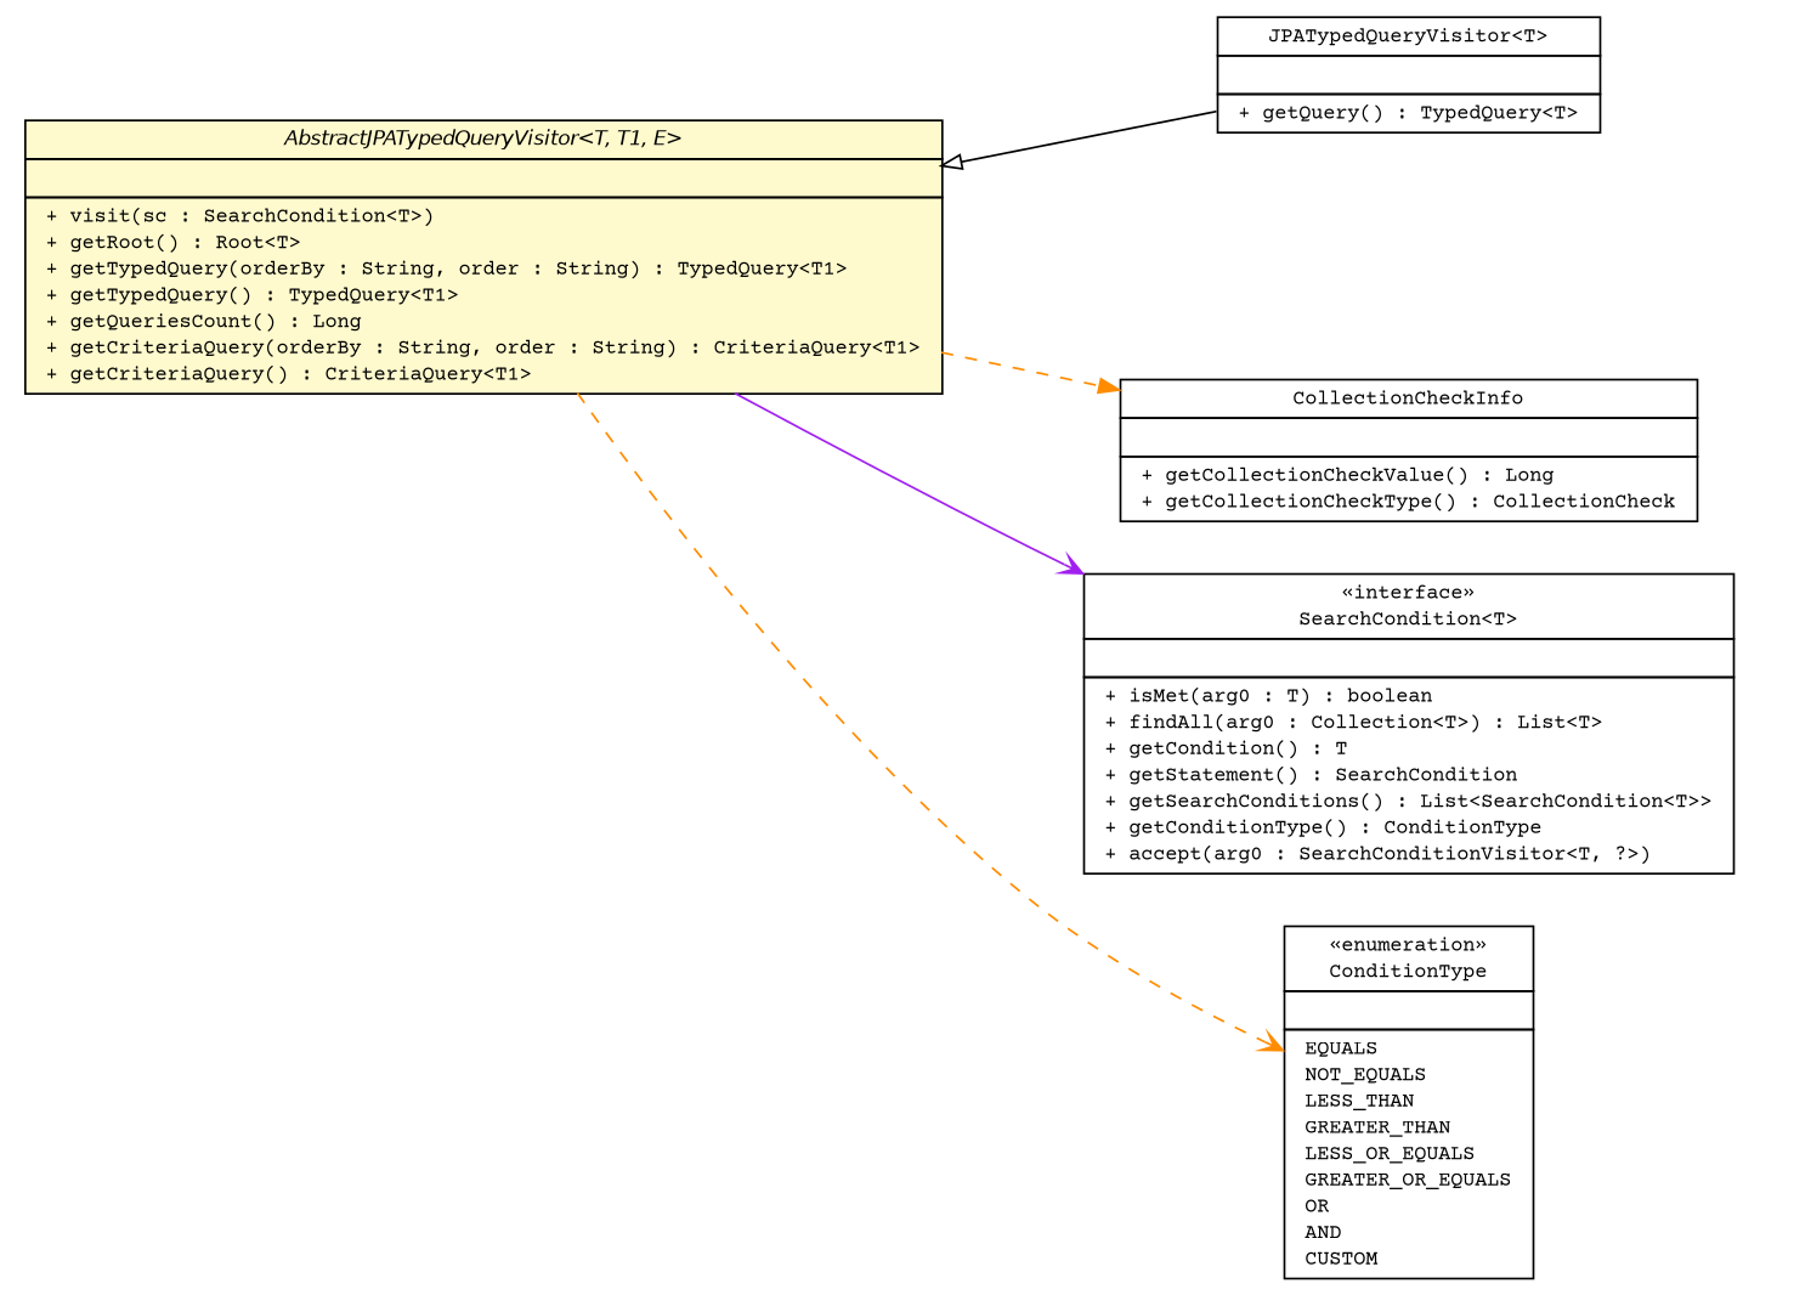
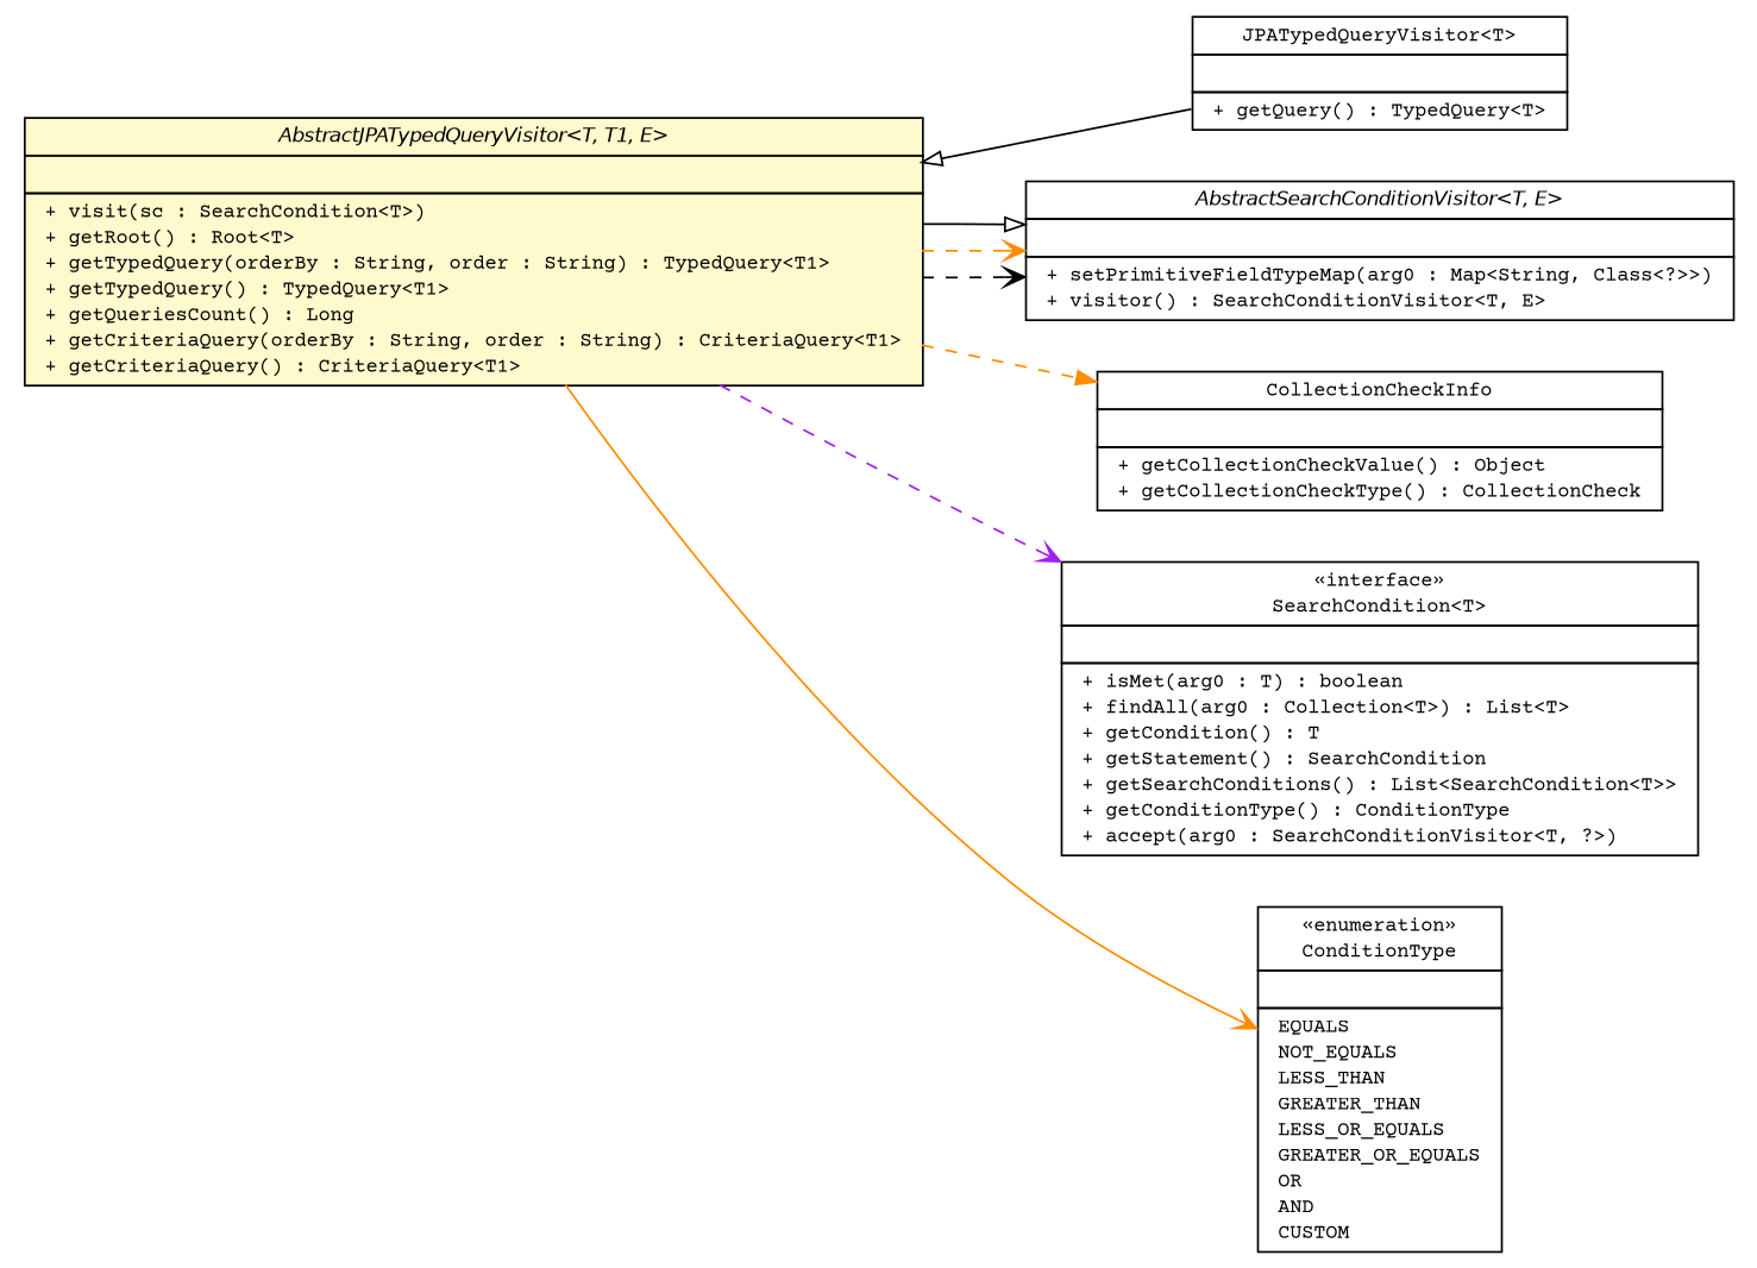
  digraph {
    fontname="Courier Prime"
    nodesep=0.25
    rankdir=LR
    ranksep=0.5
    node [fontcolor=black fontname="Courier Prime" fontsize=10.0 shape=plaintext]
    edge [color=black fontname="Courier Prime" fontsize=10.0 headport=p labelfontname=Helvetica labelfontsize=10 tailport=p arrowhead=open fontcolor=black style=dashed]
    n1 [label=<<table title="org.apache.cxf.jaxrs.ext.search.jpa.JPATypedQueryVisitor" border="0" cellborder="1" cellspacing="0" cellpadding="2" port="p" href="./JPATypedQueryVisitor.html"> 		<tr><td><table border="0" cellspacing="0" cellpadding="1"> <tr><td align="center" balign="center"> JPATypedQueryVisitor&lt;T&gt; </td></tr> 		</table></td></tr> 		<tr><td><table border="0" cellspacing="0" cellpadding="1"> <tr><td align="left" balign="left">  </td></tr> 		</table></td></tr> 		<tr><td><table border="0" cellspacing="0" cellpadding="1"> <tr><td align="left" balign="left"> + getQuery() : TypedQuery&lt;T&gt; </td></tr> 		</table></td></tr> 		</table>>]
    n2 [label=<<table title="org.apache.cxf.jaxrs.ext.search.jpa.AbstractJPATypedQueryVisitor" border="0" cellborder="1" cellspacing="0" cellpadding="2" port="p" bgcolor="lemonChiffon" href="./AbstractJPATypedQueryVisitor.html"> 		<tr><td><table border="0" cellspacing="0" cellpadding="1"> <tr><td align="center" balign="center"><font face="Helvetica-Oblique"> AbstractJPATypedQueryVisitor&lt;T, T1, E&gt; </font></td></tr> 		</table></td></tr> 		<tr><td><table border="0" cellspacing="0" cellpadding="1"> <tr><td align="left" balign="left">  </td></tr> 		</table></td></tr> 		<tr><td><table border="0" cellspacing="0" cellpadding="1"> <tr><td align="left" balign="left"> + visit(sc : SearchCondition&lt;T&gt;) </td></tr> <tr><td align="left" balign="left"> + getRoot() : Root&lt;T&gt; </td></tr> <tr><td align="left" balign="left"> + getTypedQuery(orderBy : String, order : String) : TypedQuery&lt;T1&gt; </td></tr> <tr><td align="left" balign="left"> + getTypedQuery() : TypedQuery&lt;T1&gt; </td></tr> <tr><td align="left" balign="left"> + getQueriesCount() : Long </td></tr> <tr><td align="left" balign="left"> + getCriteriaQuery(orderBy : String, order : String) : CriteriaQuery&lt;T1&gt; </td></tr> <tr><td align="left" balign="left"> + getCriteriaQuery() : CriteriaQuery&lt;T1&gt; </td></tr> 		</table></td></tr> 		</table>>]
-   n4 [label=<<table title="org.apache.cxf.jaxrs.ext.search.collections.CollectionCheckInfo" border="0" cellborder="1" cellspacing="0" cellpadding="2" port="p" href="http://java.sun.com/j2se/1.4.2/docs/api/org/apache/cxf/jaxrs/ext/search/collections/CollectionCheckInfo.html"> 		<tr><td><table border="0" cellspacing="0" cellpadding="1"> <tr><td align="center" balign="center"> CollectionCheckInfo </td></tr> 		</table></td></tr> 		<tr><td><table border="0" cellspacing="0" cellpadding="1"> <tr><td align="left" balign="left">  </td></tr> 		</table></td></tr> 		<tr><td><table border="0" cellspacing="0" cellpadding="1"> <tr><td align="left" balign="left"> + getCollectionCheckValue() : Long </td></tr> <tr><td align="left" balign="left"> + getCollectionCheckType() : CollectionCheck </td></tr> 		</table></td></tr> 		</table>>]
+   n3 [label=<<table title="org.apache.cxf.jaxrs.ext.search.visitor.AbstractSearchConditionVisitor" border="0" cellborder="1" cellspacing="0" cellpadding="2" port="p" href="http://java.sun.com/j2se/1.4.2/docs/api/org/apache/cxf/jaxrs/ext/search/visitor/AbstractSearchConditionVisitor.html"> 		<tr><td><table border="0" cellspacing="0" cellpadding="1"> <tr><td align="center" balign="center"><font face="Helvetica-Oblique"> AbstractSearchConditionVisitor&lt;T, E&gt; </font></td></tr> 		</table></td></tr> 		<tr><td><table border="0" cellspacing="0" cellpadding="1"> <tr><td align="left" balign="left">  </td></tr> 		</table></td></tr> 		<tr><td><table border="0" cellspacing="0" cellpadding="1"> <tr><td align="left" balign="left"> + setPrimitiveFieldTypeMap(arg0 : Map&lt;String, Class&lt;?&gt;&gt;) </td></tr> <tr><td align="left" balign="left"> + visitor() : SearchConditionVisitor&lt;T, E&gt; </td></tr> 		</table></td></tr> 		</table>>]
+   n4 [label=<<table title="org.apache.cxf.jaxrs.ext.search.collections.CollectionCheckInfo" border="0" cellborder="1" cellspacing="0" cellpadding="2" port="p" href="http://java.sun.com/j2se/1.4.2/docs/api/org/apache/cxf/jaxrs/ext/search/collections/CollectionCheckInfo.html"> 		<tr><td><table border="0" cellspacing="0" cellpadding="1"> <tr><td align="center" balign="center"> CollectionCheckInfo </td></tr> 		</table></td></tr> 		<tr><td><table border="0" cellspacing="0" cellpadding="1"> <tr><td align="left" balign="left">  </td></tr> 		</table></td></tr> 		<tr><td><table border="0" cellspacing="0" cellpadding="1"> <tr><td align="left" balign="left"> + getCollectionCheckValue() : Object </td></tr> <tr><td align="left" balign="left"> + getCollectionCheckType() : CollectionCheck </td></tr> 		</table></td></tr> 		</table>>]
    n5 [label=<<table title="org.apache.cxf.jaxrs.ext.search.SearchCondition" border="0" cellborder="1" cellspacing="0" cellpadding="2" port="p" href="http://java.sun.com/j2se/1.4.2/docs/api/org/apache/cxf/jaxrs/ext/search/SearchCondition.html"> 		<tr><td><table border="0" cellspacing="0" cellpadding="1"> <tr><td align="center" balign="center"> &#171;interface&#187; </td></tr> <tr><td align="center" balign="center"> SearchCondition&lt;T&gt; </td></tr> 		</table></td></tr> 		<tr><td><table border="0" cellspacing="0" cellpadding="1"> <tr><td align="left" balign="left">  </td></tr> 		</table></td></tr> 		<tr><td><table border="0" cellspacing="0" cellpadding="1"> <tr><td align="left" balign="left"> + isMet(arg0 : T) : boolean </td></tr> <tr><td align="left" balign="left"> + findAll(arg0 : Collection&lt;T&gt;) : List&lt;T&gt; </td></tr> <tr><td align="left" balign="left"> + getCondition() : T </td></tr> <tr><td align="left" balign="left"> + getStatement() : SearchCondition </td></tr> <tr><td align="left" balign="left"> + getSearchConditions() : List&lt;SearchCondition&lt;T&gt;&gt; </td></tr> <tr><td align="left" balign="left"> + getConditionType() : ConditionType </td></tr> <tr><td align="left" balign="left"> + accept(arg0 : SearchConditionVisitor&lt;T, ?&gt;) </td></tr> 		</table></td></tr> 		</table>>]
    n6 [label=<<table title="org.apache.cxf.jaxrs.ext.search.ConditionType" border="0" cellborder="1" cellspacing="0" cellpadding="2" port="p" href="http://java.sun.com/j2se/1.4.2/docs/api/org/apache/cxf/jaxrs/ext/search/ConditionType.html"> 		<tr><td><table border="0" cellspacing="0" cellpadding="1"> <tr><td align="center" balign="center"> &#171;enumeration&#187; </td></tr> <tr><td align="center" balign="center"> ConditionType </td></tr> 		</table></td></tr> 		<tr><td><table border="0" cellspacing="0" cellpadding="1"> <tr><td align="left" balign="left">  </td></tr> 		</table></td></tr> 		<tr><td><table border="0" cellspacing="0" cellpadding="1"> <tr><td align="left" balign="left"> EQUALS </td></tr> <tr><td align="left" balign="left"> NOT_EQUALS </td></tr> <tr><td align="left" balign="left"> LESS_THAN </td></tr> <tr><td align="left" balign="left"> GREATER_THAN </td></tr> <tr><td align="left" balign="left"> LESS_OR_EQUALS </td></tr> <tr><td align="left" balign="left"> GREATER_OR_EQUALS </td></tr> <tr><td align="left" balign="left"> OR </td></tr> <tr><td align="left" balign="left"> AND </td></tr> <tr><td align="left" balign="left"> CUSTOM </td></tr> 		</table></td></tr> 		</table>>]
    n2 -> n1 [arrowtail=empty dir=back fontsize=10 arrowhead="" fontcolor="" style=""]
+   n2 -> n3
+   n2 -> n3 [color=darkorange]
    n2 -> n4 [arrowhead=normal color=darkorange]
-   n2 -> n5 [color=purple style=solid]
-   n2 -> n6 [color=darkorange]
+   n2 -> n5 [color=purple]
+   n2 -> n6 [color=darkorange style=solid]
+   n3 -> n2 [arrowtail=empty dir=back fontsize=10 arrowhead="" fontcolor="" style=""]
  }
